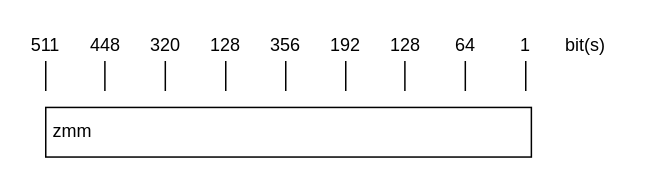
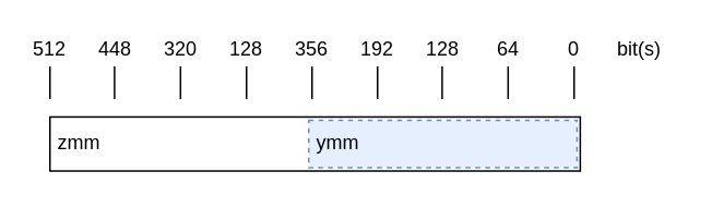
  <mxCell id="0" />
  <mxCell id="1" parent="0" />
  <mxCell id="2" value="zmm" style="rounded=0;whiteSpace=wrap;html=1;align=left;spacing=5.905;fillColor=none;" parent="1" vertex="1"><mxGeometry x="30" y="70.96" width="323.75" height="33.07" as="geometry" /></mxCell>
+ <mxCell id="3" value="ymm" style="rounded=0;whiteSpace=wrap;html=1;align=left;spacing=5.905;dashed=1;fillColor=#dae8fc;strokeColor=#6c8ebf;fillOpacity=70;" parent="1" vertex="1"><mxGeometry x="188" y="72.93" width="163.779" height="29.134" as="geometry" /></mxCell>
  <mxCell id="4" value="" style="endArrow=none;html=1;rounded=0;" parent="1" edge="1"><mxGeometry width="50" height="50" relative="1" as="geometry"><mxPoint x="350" y="60" as="sourcePoint" /><mxPoint x="350" y="40" as="targetPoint" /></mxGeometry></mxCell>
  <mxCell id="5" value="" style="endArrow=none;html=1;rounded=0;" parent="1" edge="1"><mxGeometry width="50" height="50" relative="1" as="geometry"><mxPoint x="309.71" y="60" as="sourcePoint" /><mxPoint x="309.71" y="40" as="targetPoint" /></mxGeometry></mxCell>
  <mxCell id="6" value="" style="endArrow=none;html=1;rounded=0;" parent="1" edge="1"><mxGeometry width="50" height="50" relative="1" as="geometry"><mxPoint x="269.43" y="60" as="sourcePoint" /><mxPoint x="269.43" y="40" as="targetPoint" /></mxGeometry></mxCell>
  <mxCell id="7" value="" style="endArrow=none;html=1;rounded=0;" parent="1" edge="1"><mxGeometry width="50" height="50" relative="1" as="geometry"><mxPoint x="230" y="60" as="sourcePoint" /><mxPoint x="230" y="40" as="targetPoint" /></mxGeometry></mxCell>
  <mxCell id="8" value="" style="endArrow=none;html=1;rounded=0;" parent="1" edge="1"><mxGeometry width="50" height="50" relative="1" as="geometry"><mxPoint x="190" y="60" as="sourcePoint" /><mxPoint x="190" y="40" as="targetPoint" /></mxGeometry></mxCell>
  <mxCell id="9" value="" style="endArrow=none;html=1;rounded=0;" parent="1" edge="1"><mxGeometry width="50" height="50" relative="1" as="geometry"><mxPoint x="150" y="60" as="sourcePoint" /><mxPoint x="150" y="40" as="targetPoint" /></mxGeometry></mxCell>
  <mxCell id="10" value="" style="endArrow=none;html=1;rounded=0;" parent="1" edge="1"><mxGeometry width="50" height="50" relative="1" as="geometry"><mxPoint x="109.71" y="60" as="sourcePoint" /><mxPoint x="109.71" y="40" as="targetPoint" /></mxGeometry></mxCell>
  <mxCell id="11" value="" style="endArrow=none;html=1;rounded=0;" parent="1" edge="1"><mxGeometry width="50" height="50" relative="1" as="geometry"><mxPoint x="69.43" y="60" as="sourcePoint" /><mxPoint x="69.43" y="40" as="targetPoint" /></mxGeometry></mxCell>
  <mxCell id="12" value="" style="endArrow=none;html=1;rounded=0;" parent="1" edge="1"><mxGeometry width="50" height="50" relative="1" as="geometry"><mxPoint x="30" y="60" as="sourcePoint" /><mxPoint x="30" y="40" as="targetPoint" /></mxGeometry></mxCell>
  <mxCell id="13" value="64" style="text;strokeColor=none;align=center;fillColor=none;html=1;verticalAlign=middle;whiteSpace=wrap;rounded=0;" parent="1" vertex="1"><mxGeometry x="300" y="20" width="20" height="20" as="geometry" /></mxCell>
  <mxCell id="14" value="128" style="text;strokeColor=none;align=center;fillColor=none;html=1;verticalAlign=middle;whiteSpace=wrap;rounded=0;" parent="1" vertex="1"><mxGeometry x="260" y="20" width="20" height="20" as="geometry" /></mxCell>
  <mxCell id="15" value="192" style="text;strokeColor=none;align=center;fillColor=none;html=1;verticalAlign=middle;whiteSpace=wrap;rounded=0;" parent="1" vertex="1"><mxGeometry x="220" y="20" width="20" height="20" as="geometry" /></mxCell>
  <mxCell id="16" value="356" style="text;strokeColor=none;align=center;fillColor=none;html=1;verticalAlign=middle;whiteSpace=wrap;rounded=0;" parent="1" vertex="1"><mxGeometry x="180" y="20" width="20" height="20" as="geometry" /></mxCell>
  <mxCell id="17" value="128" style="text;strokeColor=none;align=center;fillColor=none;html=1;verticalAlign=middle;whiteSpace=wrap;rounded=0;" parent="1" vertex="1"><mxGeometry x="140" y="20" width="20" height="20" as="geometry" /></mxCell>
  <mxCell id="18" value="320" style="text;strokeColor=none;align=center;fillColor=none;html=1;verticalAlign=middle;whiteSpace=wrap;rounded=0;" parent="1" vertex="1"><mxGeometry x="100" y="20" width="20" height="20" as="geometry" /></mxCell>
  <mxCell id="19" value="448" style="text;strokeColor=none;align=center;fillColor=none;html=1;verticalAlign=middle;whiteSpace=wrap;rounded=0;" parent="1" vertex="1"><mxGeometry x="60" y="20" width="20" height="20" as="geometry" /></mxCell>
- <mxCell id="20" value="511" style="text;strokeColor=none;align=center;fillColor=none;html=1;verticalAlign=middle;whiteSpace=wrap;rounded=0;" parent="1" vertex="1"><mxGeometry x="20" y="20" width="20" height="20" as="geometry" /></mxCell>
- <mxCell id="21" value="1" style="text;strokeColor=none;align=center;fillColor=none;html=1;verticalAlign=middle;whiteSpace=wrap;rounded=0;" parent="1" vertex="1"><mxGeometry x="340" y="20" width="20" height="20" as="geometry" /></mxCell>
+ <mxCell id="20" value="512" style="text;strokeColor=none;align=center;fillColor=none;html=1;verticalAlign=middle;whiteSpace=wrap;rounded=0;" parent="1" vertex="1"><mxGeometry x="20" y="20" width="20" height="20" as="geometry" /></mxCell>
+ <mxCell id="21" value="0" style="text;strokeColor=none;align=center;fillColor=none;html=1;verticalAlign=middle;whiteSpace=wrap;rounded=0;" parent="1" vertex="1"><mxGeometry x="340" y="20" width="20" height="20" as="geometry" /></mxCell>
  <mxCell id="22" value="bit(s)" style="text;strokeColor=none;align=center;fillColor=none;html=1;verticalAlign=middle;whiteSpace=wrap;rounded=0;" parent="1" vertex="1"><mxGeometry x="360" y="22.5" width="60" height="15" as="geometry" /></mxCell>
